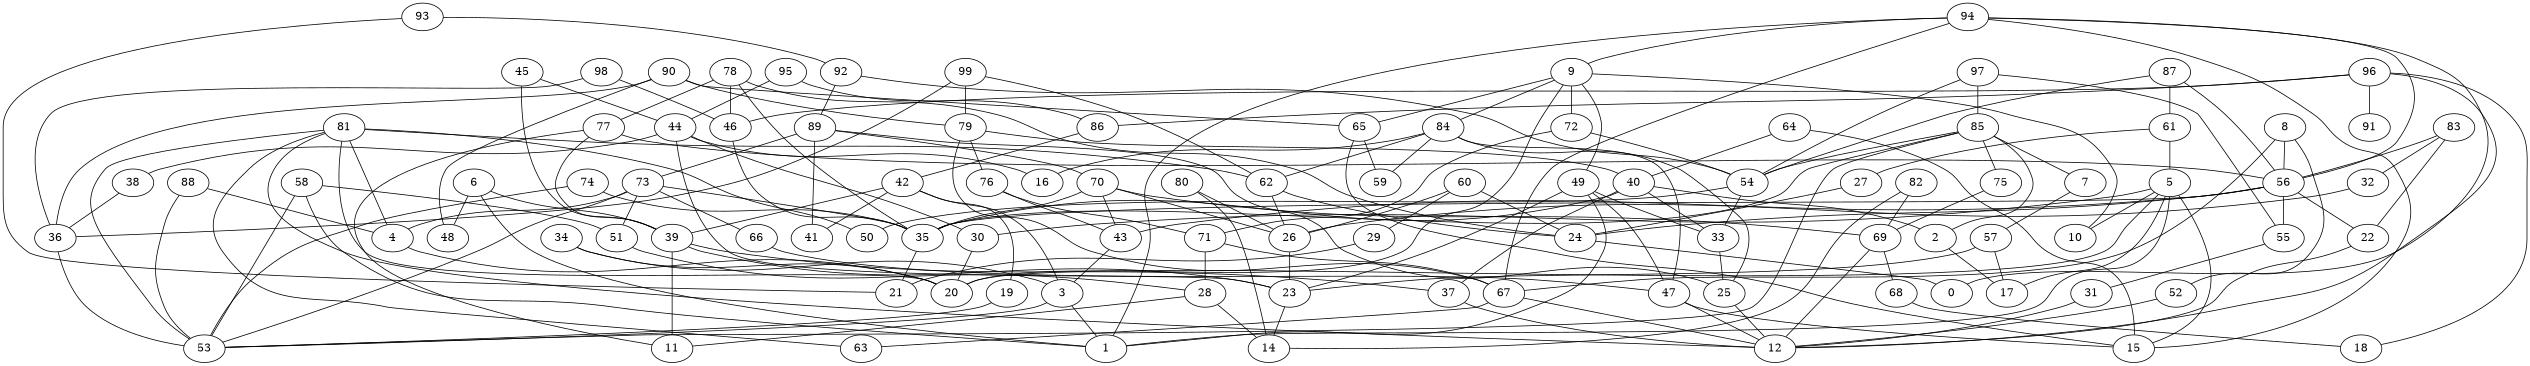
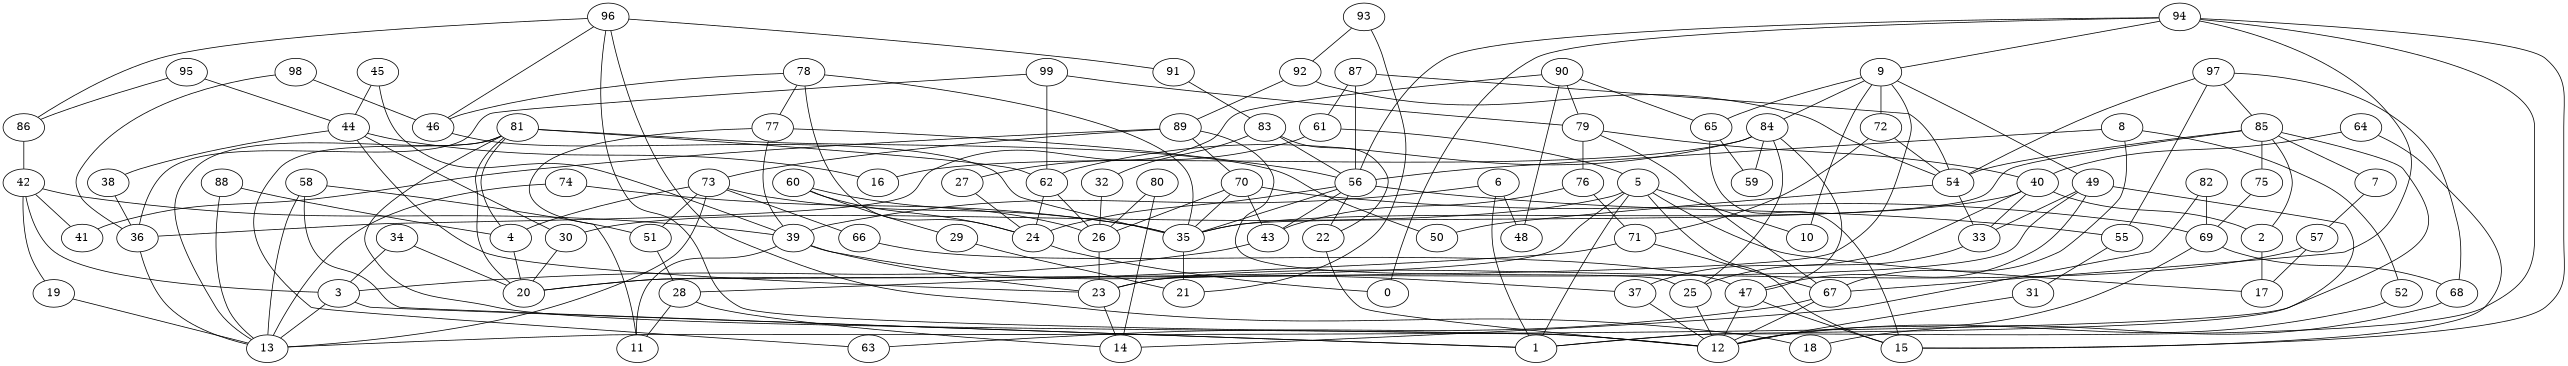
  digraph {
    edge [color=black dir=none]
    88
    4
-   13 [label=53]
+   13
    20
    86
    42
    39
    19
    41
    3
    80
    14
    26
    23
    11
    37
    12
    58
    1
    21
    84
    59
    62
    25
    47
    16
    24
    15
    49
    30
    38
    36
    61
    5
    27
    17
    52
    76
    71
    43
    67
    28
    0
    79
    40
    35
    2
    33
    63
    56
    22
    55
    10
    31
    68
    18
    74
    97
    85
    54
    75
    7
    50
    77
    66
    70
    69
    90
    48
    65
    95
    44
    81
    45
    57
    89
    73
    51
    82
    98
    46
    60
    29
    34
    72
    91
    83
    32
    87
    92
    94
    9
    96
    64
    93
    78
    99
    8
    6
    subgraph sub_1 {
      88
      4
      13
      20
      86
      42
      39
      19
      41
      3
      80
      14
      26
      23
      11
      37
      12
      58
      1
      21
      84
      59
      62
      25
      47
      16
      24
      15
      49
      30
      38
      36
      61
      5
      27
      17
      52
      76
      71
      43
      67
      28
      0
      79
      40
      35
      2
      33
      63
      56
      22
      55
      10
      31
      68
      18
      74
      97
      85
      54
      75
      7
      50
      77
      66
      70
      69
      90
      48
      65
      95
      44
      81
      45
      57
      89
      73
      51
      82
      98
      46
      60
      29
      34
      72
      91
      83
      32
      87
      92
      94
      9
      96
      64
      93
      78
      99
      8
      6
    }
    88 -> 4
    88 -> 13
    4 -> 20
    86 -> 42
    42 -> 39
    42 -> 19
    42 -> 41
    42 -> 3
    39 -> 23
    39 -> 11
    39 -> 37
    19 -> 13
    3 -> 13
    3 -> 1
    80 -> 14
    80 -> 26
    26 -> 23
    23 -> 14
    37 -> 12
    58 -> 13
    58 -> 1
    58 -> 51
    84 -> 59
    84 -> 62
    84 -> 25
    84 -> 47
    84 -> 16
    62 -> 26
    62 -> 24
    25 -> 12
    47 -> 12
    47 -> 15
    24 -> 0
    49 -> 23
    49 -> 1
    49 -> 47
    49 -> 33
    30 -> 20
    38 -> 36
    36 -> 13
    61 -> 5
    61 -> 27
    5 -> 20
    5 -> 1
    5 -> 15
    5 -> 30
    5 -> 17
    5 -> 10
    27 -> 24
    52 -> 12
    76 -> 71
    76 -> 43
    71 -> 67
    71 -> 28
    43 -> 3
    67 -> 12
    67 -> 63
    28 -> 14
    28 -> 11
    79 -> 76
    79 -> 67
    79 -> 40
    40 -> 37
    40 -> 35
    40 -> 2
    40 -> 33
    35 -> 21
    2 -> 17
    33 -> 25
    56 -> 24
    56 -> 43
    56 -> 35
    56 -> 22
    56 -> 55
    22 -> 12
    55 -> 31
    31 -> 12
    68 -> 18
    74 -> 13
    74 -> 35
    97 -> 55
+   97 -> 68
    97 -> 85
    97 -> 54
    85 -> 13
    85 -> 35
    85 -> 2
    85 -> 54
    85 -> 75
    85 -> 7
    54 -> 33
    54 -> 50
    75 -> 69
    7 -> 57
    77 -> 39
    77 -> 11
    77 -> 56
    66 -> 47
    70 -> 26
    70 -> 43
    70 -> 35
    70 -> 69
    69 -> 12
    69 -> 68
    90 -> 36
    90 -> 79
    90 -> 48
    90 -> 65
    65 -> 59
    65 -> 15
    95 -> 86
    95 -> 44
    44 -> 23
    44 -> 16
    44 -> 30
    44 -> 38
    81 -> 4
    81 -> 13
    81 -> 20
    81 -> 12
    81 -> 62
    81 -> 63
    81 -> 50
    45 -> 39
    45 -> 44
    57 -> 23
    57 -> 17
    89 -> 41
    89 -> 25
    89 -> 70
    89 -> 73
    73 -> 4
    73 -> 13
    73 -> 35
    73 -> 66
    73 -> 51
    51 -> 28
    82 -> 14
    82 -> 69
    98 -> 36
    98 -> 46
    46 -> 35
    60 -> 26
    60 -> 24
    60 -> 29
    29 -> 21
    34 -> 20
    34 -> 3
    72 -> 71
    72 -> 54
+   91 -> 83
    83 -> 56
    83 -> 22
    83 -> 32
    32 -> 26
    87 -> 61
    87 -> 56
    87 -> 54
    92 -> 54
    92 -> 89
    94 -> 1
    94 -> 15
    94 -> 67
    94 -> 0
    94 -> 56
    94 -> 9
    9 -> 20
    9 -> 84
    9 -> 49
    9 -> 10
    9 -> 65
    9 -> 72
    96 -> 86
    96 -> 12
    96 -> 18
    96 -> 46
    96 -> 91
    64 -> 15
    64 -> 40
    93 -> 21
    93 -> 92
    78 -> 24
    78 -> 35
    78 -> 77
    78 -> 46
    99 -> 62
    99 -> 36
    99 -> 79
    8 -> 52
    8 -> 67
    8 -> 56
    6 -> 39
    6 -> 1
    6 -> 48
  }
